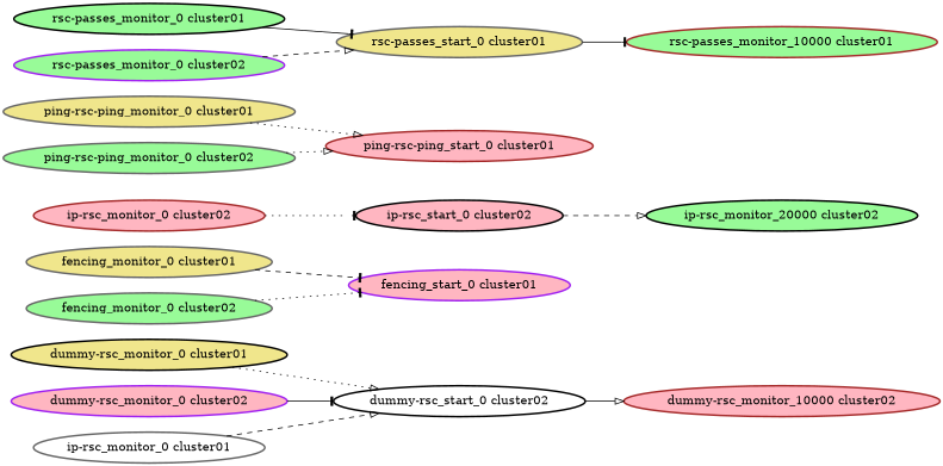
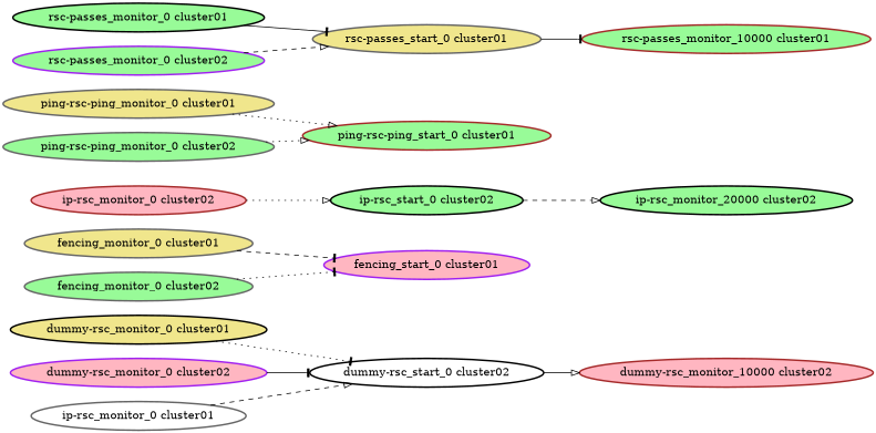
  digraph {
    rankdir=LR
    node [color=gray40 fillcolor=palegreen fontcolor=black style="bold,filled"]
    edge [arrowhead=onormal style=dotted]
    "dummy-rsc_monitor_0 cluster01" [color=black fillcolor=khaki]
    "dummy-rsc_start_0 cluster02" [color=black fillcolor=white]
    "dummy-rsc_monitor_10000 cluster02" [color=brown fillcolor=lightpink]
    "dummy-rsc_monitor_0 cluster02" [color=purple fillcolor=lightpink]
    "fencing_monitor_0 cluster01" [fillcolor=khaki]
    "fencing_start_0 cluster01" [color=purple fillcolor=lightpink]
    "fencing_monitor_0 cluster02"
    "ip-rsc_monitor_0 cluster01" [fillcolor=white]
-   "ip-rsc_start_0 cluster02" [color=black fillcolor=lightpink]
+   "ip-rsc_start_0 cluster02" [color=black]
    "ip-rsc_monitor_20000 cluster02" [color=black]
    "ip-rsc_monitor_0 cluster02" [color=brown fillcolor=lightpink]
    "ping-rsc-ping_monitor_0 cluster01" [fillcolor=khaki]
-   "ping-rsc-ping_start_0 cluster01" [color=brown fillcolor=lightpink]
+   "ping-rsc-ping_start_0 cluster01" [color=brown]
    "ping-rsc-ping_monitor_0 cluster02"
    "rsc-passes_monitor_0 cluster01" [color=black]
    "rsc-passes_start_0 cluster01" [fillcolor=khaki]
    "rsc-passes_monitor_10000 cluster01" [color=brown]
    "rsc-passes_monitor_0 cluster02" [color=purple]
-   "dummy-rsc_monitor_0 cluster01" -> "dummy-rsc_start_0 cluster02"
+   "dummy-rsc_monitor_0 cluster01" -> "dummy-rsc_start_0 cluster02" [arrowhead=tee]
    "dummy-rsc_start_0 cluster02" -> "dummy-rsc_monitor_10000 cluster02" [style=solid]
    "dummy-rsc_monitor_0 cluster02" -> "dummy-rsc_start_0 cluster02" [arrowhead=tee style=solid]
    "fencing_monitor_0 cluster01" -> "fencing_start_0 cluster01" [arrowhead=tee style=dashed]
    "fencing_monitor_0 cluster02" -> "fencing_start_0 cluster01" [arrowhead=tee]
    "ip-rsc_monitor_0 cluster01" -> "dummy-rsc_start_0 cluster02" [style=dashed]
    "ip-rsc_start_0 cluster02" -> "ip-rsc_monitor_20000 cluster02" [style=dashed]
-   "ip-rsc_monitor_0 cluster02" -> "ip-rsc_start_0 cluster02" [arrowhead=tee]
+   "ip-rsc_monitor_0 cluster02" -> "ip-rsc_start_0 cluster02"
    "ping-rsc-ping_monitor_0 cluster01" -> "ping-rsc-ping_start_0 cluster01"
    "ping-rsc-ping_monitor_0 cluster02" -> "ping-rsc-ping_start_0 cluster01"
    "rsc-passes_monitor_0 cluster01" -> "rsc-passes_start_0 cluster01" [arrowhead=tee style=solid]
    "rsc-passes_start_0 cluster01" -> "rsc-passes_monitor_10000 cluster01" [arrowhead=tee style=solid]
    "rsc-passes_monitor_0 cluster02" -> "rsc-passes_start_0 cluster01" [style=dashed]
  }
